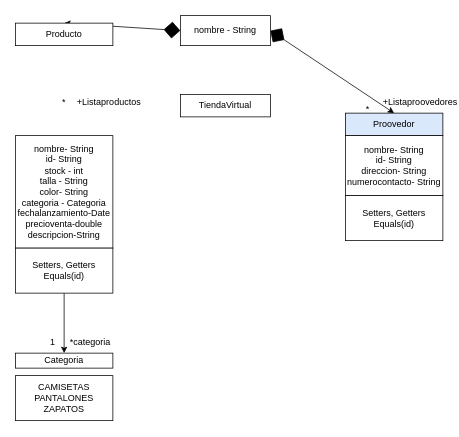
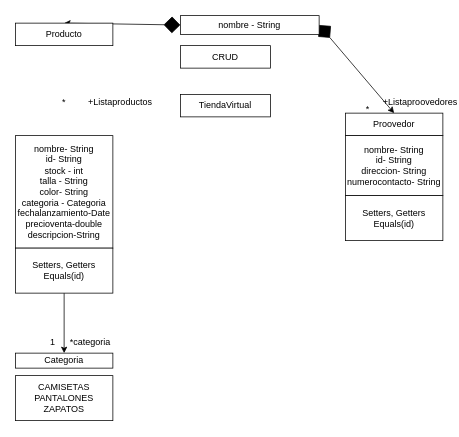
  <mxCell id="0" />
  <mxCell id="1" parent="0" />
  <mxCell id="2" value="TiendaVirtual" style="whiteSpace=wrap;html=1;" vertex="1" parent="1"><mxGeometry x="240" y="125" width="120" height="30" as="geometry" /></mxCell>
  <mxCell id="3" style="edgeStyle=none;html=1;exitX=0;exitY=0.5;exitDx=0;exitDy=0;entryX=0.5;entryY=0;entryDx=0;entryDy=0;startArrow=diamond;startFill=1;startSize=20;" edge="1" parent="1" source="5" target="7"><mxGeometry relative="1" as="geometry" /></mxCell>
  <mxCell id="4" style="edgeStyle=none;html=1;exitX=1;exitY=0.5;exitDx=0;exitDy=0;entryX=0.5;entryY=0;entryDx=0;entryDy=0;startArrow=diamond;startFill=1;startSize=20;" edge="1" parent="1" source="5" target="11"><mxGeometry relative="1" as="geometry" /></mxCell>
- <mxCell id="5" value="nombre - String" style="whiteSpace=wrap;html=1;" vertex="1" parent="1"><mxGeometry x="240" y="20" width="120" height="40" as="geometry" /></mxCell>
+ <mxCell id="5" value="nombre - String" style="whiteSpace=wrap;html=1;" vertex="1" parent="1"><mxGeometry x="240" y="20" width="185" height="25" as="geometry" /></mxCell>
+ <mxCell id="6" value="CRUD" style="whiteSpace=wrap;html=1;" vertex="1" parent="1"><mxGeometry x="240" y="60" width="120" height="30" as="geometry" /></mxCell>
  <mxCell id="7" value="Producto" style="whiteSpace=wrap;html=1;" vertex="1" parent="1"><mxGeometry x="20" y="30" width="130" height="30" as="geometry" /></mxCell>
  <mxCell id="8" value="nombre- String&lt;br&gt;id- String&lt;br&gt;stock - int&lt;br&gt;talla - String&lt;br&gt;color- String&lt;br&gt;categoria - Categoria&lt;br&gt;fechalanzamiento-Date&lt;br&gt;precioventa-double&lt;br&gt;descripcion-String" style="whiteSpace=wrap;html=1;" vertex="1" parent="1"><mxGeometry x="20" y="180" width="130" height="150" as="geometry" /></mxCell>
  <mxCell id="9" style="edgeStyle=none;html=1;exitX=0.5;exitY=1;exitDx=0;exitDy=0;entryX=0.5;entryY=0;entryDx=0;entryDy=0;" edge="1" parent="1" source="10" target="14"><mxGeometry relative="1" as="geometry" /></mxCell>
  <mxCell id="10" value="Setters, Getters&lt;br&gt;Equals(id)" style="whiteSpace=wrap;html=1;" vertex="1" parent="1"><mxGeometry x="20" y="330" width="130" height="60" as="geometry" /></mxCell>
- <mxCell id="11" value="Proovedor" style="whiteSpace=wrap;html=1;fillColor=#dae8fc;" vertex="1" parent="1"><mxGeometry x="460" y="150" width="130" height="30" as="geometry" /></mxCell>
+ <mxCell id="11" value="Proovedor" style="whiteSpace=wrap;html=1;" vertex="1" parent="1"><mxGeometry x="460" y="150" width="130" height="30" as="geometry" /></mxCell>
  <mxCell id="12" value="nombre- String&lt;br&gt;id- String&lt;br&gt;direccion- String&lt;br&gt;numerocontacto- String" style="whiteSpace=wrap;html=1;" vertex="1" parent="1"><mxGeometry x="460" y="180" width="130" height="80" as="geometry" /></mxCell>
  <mxCell id="13" value="Setters, Getters&lt;br&gt;Equals(id)" style="whiteSpace=wrap;html=1;" vertex="1" parent="1"><mxGeometry x="460" y="260" width="130" height="60" as="geometry" /></mxCell>
  <mxCell id="14" value="Categoria" style="whiteSpace=wrap;html=1;" vertex="1" parent="1"><mxGeometry x="20" y="470" width="130" height="20" as="geometry" /></mxCell>
  <mxCell id="15" value="CAMISETAS&lt;br&gt;PANTALONES&lt;br&gt;ZAPATOS" style="whiteSpace=wrap;html=1;" vertex="1" parent="1"><mxGeometry x="20" y="500" width="130" height="60" as="geometry" /></mxCell>
  <mxCell id="16" value="1" style="text;strokeColor=none;align=center;fillColor=none;html=1;verticalAlign=middle;whiteSpace=wrap;rounded=0;" vertex="1" parent="1"><mxGeometry x="40" y="440" width="60" height="30" as="geometry" /></mxCell>
  <mxCell id="17" value="*categoria" style="text;strokeColor=none;align=center;fillColor=none;html=1;verticalAlign=middle;whiteSpace=wrap;rounded=0;" vertex="1" parent="1"><mxGeometry x="90" y="440" width="60" height="30" as="geometry" /></mxCell>
  <mxCell id="18" value="*" style="text;strokeColor=none;align=center;fillColor=none;html=1;verticalAlign=middle;whiteSpace=wrap;rounded=0;" vertex="1" parent="1"><mxGeometry x="55" y="120" width="60" height="30" as="geometry" /></mxCell>
- <mxCell id="19" value="+Listaproductos" style="text;strokeColor=none;align=center;fillColor=none;html=1;verticalAlign=middle;whiteSpace=wrap;rounded=0;" vertex="1" parent="1"><mxGeometry x="115" y="120" width="60" height="30" as="geometry" /></mxCell>
+ <mxCell id="19" value="+Listaproductos" style="text;strokeColor=none;align=center;fillColor=none;html=1;verticalAlign=middle;whiteSpace=wrap;rounded=0;" vertex="1" parent="1"><mxGeometry x="130" y="120" width="60" height="30" as="geometry" /></mxCell>
  <mxCell id="20" value="*" style="text;strokeColor=none;align=center;fillColor=none;html=1;verticalAlign=middle;whiteSpace=wrap;rounded=0;" vertex="1" parent="1"><mxGeometry x="460" y="130" width="60" height="30" as="geometry" /></mxCell>
  <mxCell id="21" value="+Listaproovedores" style="text;strokeColor=none;align=center;fillColor=none;html=1;verticalAlign=middle;whiteSpace=wrap;rounded=0;" vertex="1" parent="1"><mxGeometry x="530" y="120" width="60" height="30" as="geometry" /></mxCell>
